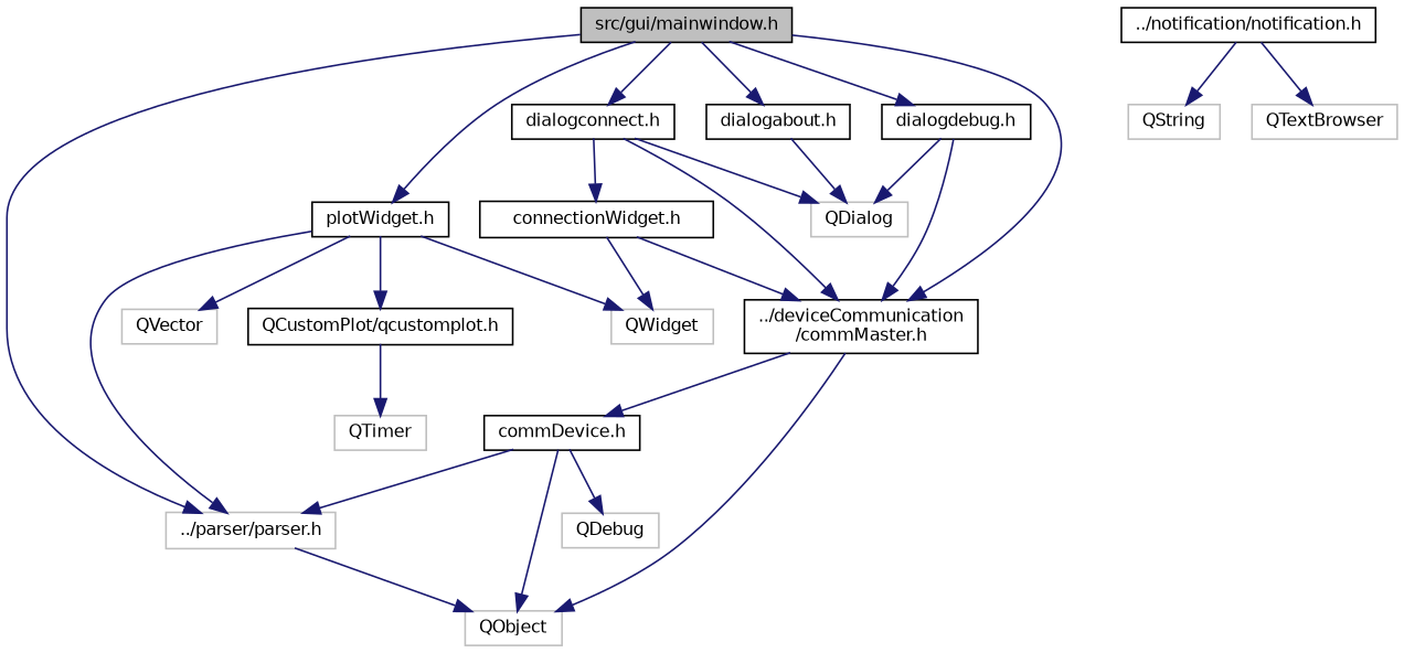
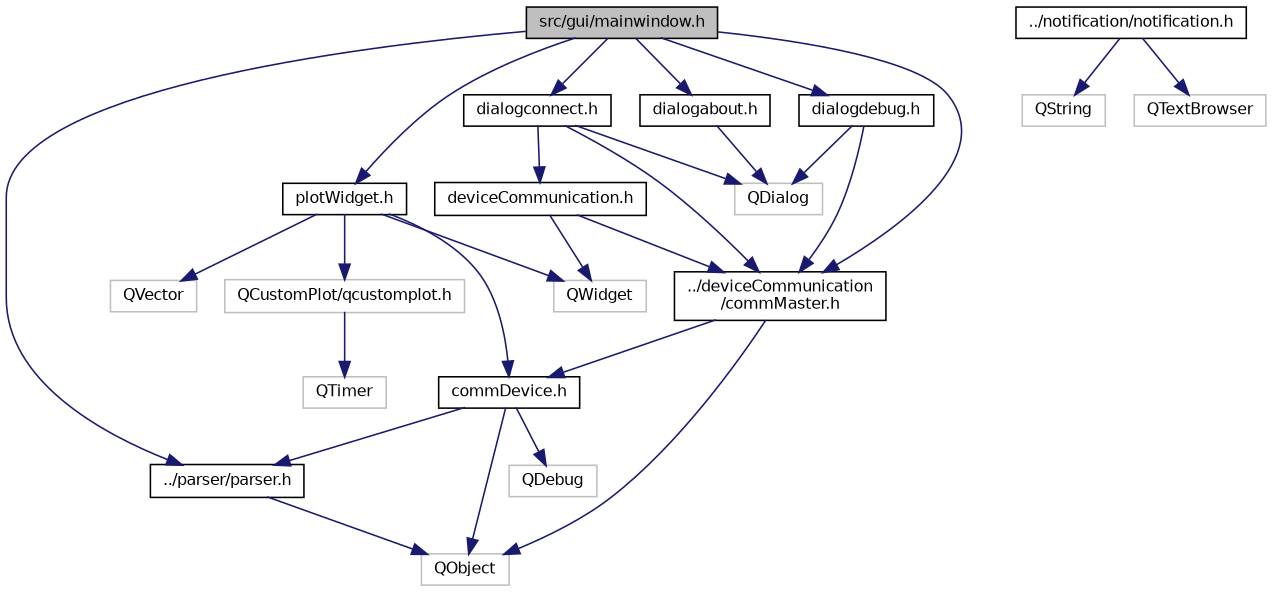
  digraph {
    node [color=black fillcolor=white fontname=Helvetica fontsize=10 shape=record style=filled]
    edge [color=midnightblue fontname=Helvetica fontsize=10 labelfontname=Helvetica labelfontsize=10 style=solid]
    n1 [fillcolor=grey75 fontcolor=black height=0.2 label="src/gui/mainwindow.h" width=0.4]
    n2 [height=0.2 label="../deviceCommunication\l/commMaster.h" width=0.4]
-   n3 [color=grey75 height=0.2 label="../parser/parser.h" width=0.4]
+   n3 [height=0.2 label="../parser/parser.h" width=0.4]
    n4 [height=0.2 label="dialogabout.h" width=0.4]
    n5 [height=0.2 label="dialogconnect.h" width=0.4]
    n6 [height=0.2 label="dialogdebug.h" width=0.4]
    n7 [height=0.2 label="plotWidget.h" width=0.4]
    n8 [color=grey75 height=0.2 label=QObject width=0.4]
    n9 [height=0.2 label="commDevice.h" width=0.4]
    n10 [height=0.2 label="../notification/notification.h" width=0.4]
    n11 [color=grey75 height=0.2 label=QString width=0.4]
    n12 [color=grey75 height=0.2 label=QTextBrowser width=0.4]
    n13 [color=grey75 height=0.2 label=QDialog width=0.4]
-   n14 [height=0.2 label="connectionWidget.h" width=0.4]
+   n14 [height=0.2 label="deviceCommunication.h" width=0.4]
    n15 [color=grey75 height=0.2 label=QWidget width=0.4]
-   n16 [height=0.2 label="QCustomPlot/qcustomplot.h" width=0.4]
+   n16 [color=grey75 height=0.2 label="QCustomPlot/qcustomplot.h" width=0.4]
    n17 [color=grey75 height=0.2 label=QVector width=0.4]
    n18 [color=grey75 height=0.2 label=QDebug width=0.4]
    n19 [color=grey75 height=0.2 label=QTimer width=0.4]
    n1 -> n2
    n1 -> n3
    n1 -> n4
    n1 -> n5
    n1 -> n6
    n1 -> n7
    n2 -> n8
    n2 -> n9
    n3 -> n8
    n4 -> n13
    n5 -> n2
    n5 -> n13
    n5 -> n14
    n6 -> n2
    n6 -> n13
-   n7 -> n3
+   n7 -> n9
    n7 -> n15
    n7 -> n16
    n7 -> n17
    n9 -> n3
    n9 -> n8
    n9 -> n18
    n10 -> n11
    n10 -> n12
    n14 -> n2
    n14 -> n15
    n16 -> n19
  }
